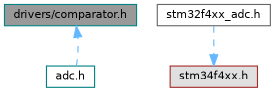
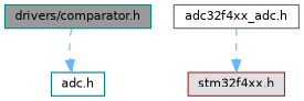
  digraph {
    node [color=teal fillcolor=white fontname=Helvetica fontsize=10 shape=box style=filled]
    edge [color=steelblue1 fontname=Helvetica fontsize=10 labelfontname=Helvetica labelfontsize=10 style=dashed]
    n1 [fillcolor=grey60 fontcolor=black height=0.2 label="drivers/comparator.h" width=0.4]
    n2 [height=0.2 label="adc.h" width=0.4]
-   n3 [color=gray40 height=0.2 label="stm32f4xx_adc.h" width=0.4]
-   n4 [color=brown fillcolor="#E0E0E0" height=0.2 label="stm34f4xx.h" width=0.4]
-   n2 -> n1
+   n3 [color=gray40 height=0.2 label="adc32f4xx_adc.h" width=0.4]
+   n4 [color=brown fillcolor="#E0E0E0" height=0.2 label="stm32f4xx.h" width=0.4]
+   n1 -> n2
    n3 -> n4
  }
